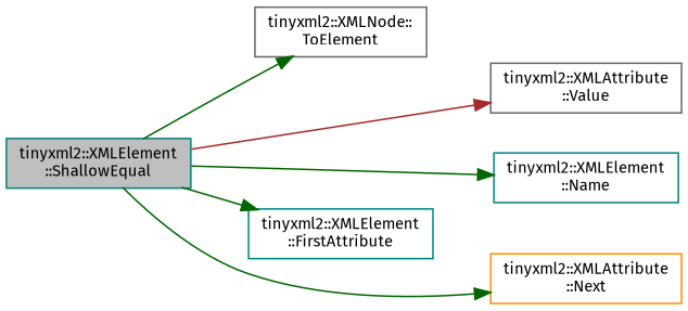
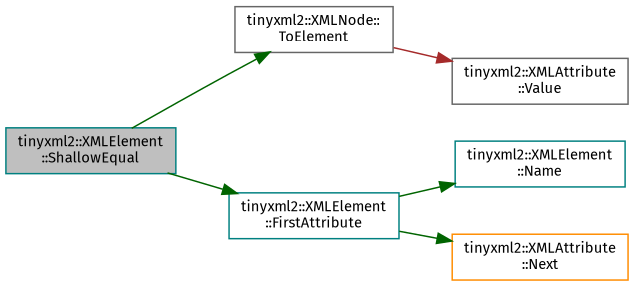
  digraph {
    fontname="Fira Sans"
    rankdir=LR
    node [color=teal fillcolor=white fontname="Fira Sans" fontsize=10 shape=record style=filled]
    edge [color=darkgreen fontname="Fira Sans" fontsize=10 labelfontname=Helvetica labelfontsize=10 style=solid]
    n1 [fillcolor=grey75 fontcolor=black height=0.2 label="tinyxml2::XMLElement\l::ShallowEqual" width=0.4]
    n2 [color=gray40 height=0.2 label="tinyxml2::XMLNode::\lToElement" width=0.4]
    n3 [height=0.2 label="tinyxml2::XMLElement\l::Name" width=0.4]
    n4 [height=0.2 label="tinyxml2::XMLElement\l::FirstAttribute" width=0.4]
    n5 [color=gray40 height=0.2 label="tinyxml2::XMLAttribute\l::Value" width=0.4]
    n6 [color=darkorange height=0.2 label="tinyxml2::XMLAttribute\l::Next" width=0.4]
    n1 -> n2
-   n1 -> n3
+   n4 -> n3
    n1 -> n4
-   n1 -> n5 [color=brown]
-   n1 -> n6
+   n2 -> n5 [color=brown]
+   n4 -> n6
  }
